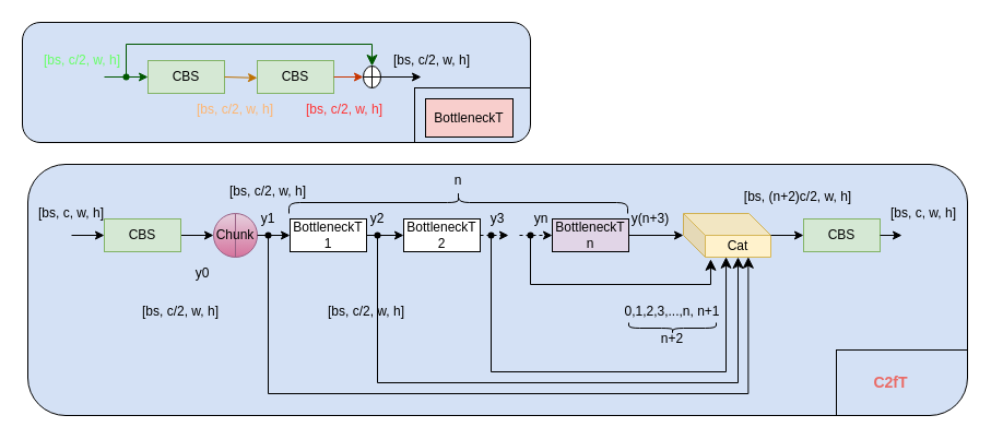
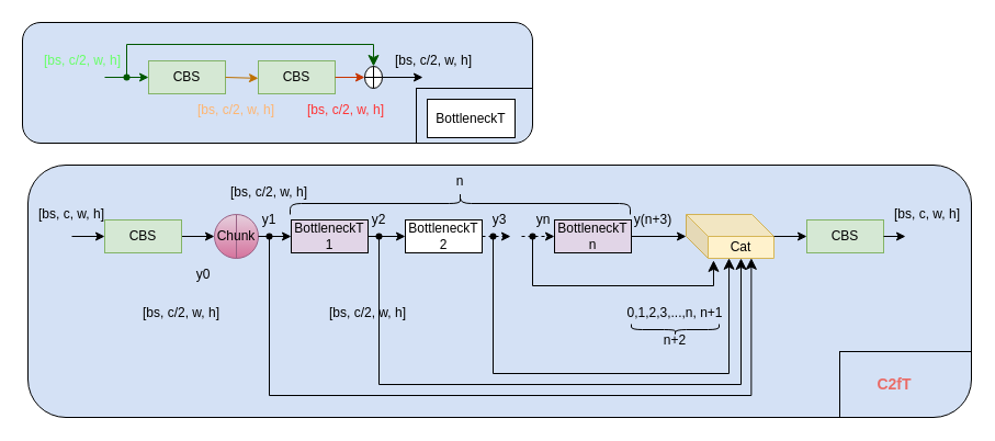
  <mxCell id="0" />
  <mxCell id="1" parent="0" />
  <mxCell id="2" value="" style="rounded=1;whiteSpace=wrap;html=1;fillColor=#D4E1F5;fillStyle=auto;glass=0;" vertex="1" parent="1"><mxGeometry x="20" y="20" width="465" height="110" as="geometry" /></mxCell>
  <mxCell id="3" value="" style="rounded=1;whiteSpace=wrap;html=1;fillColor=#D4E1F5;fillStyle=auto;glass=0;" parent="1" vertex="1"><mxGeometry x="25" y="150" width="860" height="230" as="geometry" /></mxCell>
  <mxCell id="4" style="edgeStyle=orthogonalEdgeStyle;rounded=0;orthogonalLoop=1;jettySize=auto;html=1;exitX=1;exitY=0.5;exitDx=0;exitDy=0;entryX=0;entryY=0.5;entryDx=0;entryDy=0;" parent="1" source="5" target="7" edge="1"><mxGeometry relative="1" as="geometry" /></mxCell>
  <mxCell id="5" value="CBS" style="rounded=0;whiteSpace=wrap;html=1;fillColor=#d5e8d4;strokeColor=#82b366;" parent="1" vertex="1"><mxGeometry x="95" y="200" width="70" height="30" as="geometry" /></mxCell>
  <mxCell id="6" value="CBS" style="rounded=0;whiteSpace=wrap;html=1;fillColor=#d5e8d4;strokeColor=#82b366;" parent="1" vertex="1"><mxGeometry x="735" y="200" width="70" height="30" as="geometry" /></mxCell>
  <mxCell id="7" value="&lt;font style=&quot;vertical-align: inherit;&quot;&gt;&lt;font style=&quot;vertical-align: inherit;&quot;&gt;Chunk&lt;/font&gt;&lt;/font&gt;" style="shape=lineEllipse;line=vertical;perimeter=ellipsePerimeter;whiteSpace=wrap;html=1;backgroundOutline=1;fillColor=#e6d0de;gradientColor=#d5739d;strokeColor=#996185;" parent="1" vertex="1"><mxGeometry x="195" y="195" width="40" height="40" as="geometry" /></mxCell>
  <mxCell id="8" value="Cat" style="shape=cube;whiteSpace=wrap;html=1;boundedLbl=1;backgroundOutline=1;darkOpacity=0.05;darkOpacity2=0.1;fillColor=#fff2cc;strokeColor=#d6b656;" parent="1" vertex="1"><mxGeometry x="625" y="195" width="80" height="40" as="geometry" /></mxCell>
  <mxCell id="9" value="" style="endArrow=classic;html=1;rounded=0;exitX=1;exitY=0.5;exitDx=0;exitDy=0;entryX=0;entryY=0.5;entryDx=0;entryDy=0;" parent="1" source="7" edge="1"><mxGeometry width="50" height="50" relative="1" as="geometry"><mxPoint x="235" y="230" as="sourcePoint" /><mxPoint x="265" y="215" as="targetPoint" /><Array as="points"><mxPoint x="245" y="215" /></Array></mxGeometry></mxCell>
  <mxCell id="10" value="" style="endArrow=classic;html=1;rounded=0;exitX=1;exitY=0.5;exitDx=0;exitDy=0;entryX=0;entryY=0.5;entryDx=0;entryDy=0;" parent="1" edge="1"><mxGeometry width="50" height="50" relative="1" as="geometry"><mxPoint x="335" y="215" as="sourcePoint" /><mxPoint x="369" y="215" as="targetPoint" /></mxGeometry></mxCell>
  <mxCell id="11" value="" style="endArrow=classic;html=1;rounded=0;exitX=1;exitY=0.5;exitDx=0;exitDy=0;" parent="1" target="8" edge="1"><mxGeometry width="50" height="50" relative="1" as="geometry"><mxPoint x="575" y="215" as="sourcePoint" /><mxPoint x="385" y="300" as="targetPoint" /></mxGeometry></mxCell>
  <mxCell id="12" value="" style="endArrow=classic;html=1;rounded=0;exitX=0;exitY=0;exitDx=80;exitDy=20;exitPerimeter=0;" parent="1" source="8" target="6" edge="1"><mxGeometry width="50" height="50" relative="1" as="geometry"><mxPoint x="335" y="350" as="sourcePoint" /><mxPoint x="385" y="300" as="targetPoint" /></mxGeometry></mxCell>
  <mxCell id="13" value="" style="endArrow=classic;html=1;rounded=0;exitX=1;exitY=0.5;exitDx=0;exitDy=0;dashed=1;" parent="1" edge="1"><mxGeometry width="50" height="50" relative="1" as="geometry"><mxPoint x="439" y="215" as="sourcePoint" /><mxPoint x="465" y="215" as="targetPoint" /></mxGeometry></mxCell>
  <mxCell id="14" value="" style="endArrow=classic;html=1;rounded=0;entryX=0;entryY=0.5;entryDx=0;entryDy=0;dashed=1;" parent="1" edge="1"><mxGeometry width="50" height="50" relative="1" as="geometry"><mxPoint x="475" y="215" as="sourcePoint" /><mxPoint x="505" y="215" as="targetPoint" /></mxGeometry></mxCell>
  <mxCell id="15" value="y0" style="text;strokeColor=none;align=center;fillColor=none;html=1;verticalAlign=middle;whiteSpace=wrap;rounded=0;" parent="1" vertex="1"><mxGeometry x="175" y="240" width="20" height="20" as="geometry" /></mxCell>
  <mxCell id="16" value="y1" style="text;strokeColor=none;align=center;fillColor=none;html=1;verticalAlign=middle;whiteSpace=wrap;rounded=0;" parent="1" vertex="1"><mxGeometry x="235" y="190" width="20" height="20" as="geometry" /></mxCell>
  <mxCell id="17" value="" style="edgeStyle=elbowEdgeStyle;elbow=horizontal;endArrow=classic;html=1;curved=0;rounded=0;endSize=8;startSize=8;entryX=0.742;entryY=0.995;entryDx=0;entryDy=0;entryPerimeter=0;" parent="1" source="18" target="8" edge="1"><mxGeometry width="50" height="50" relative="1" as="geometry"><mxPoint x="245" y="280" as="sourcePoint" /><mxPoint x="672.8" y="345" as="targetPoint" /><Array as="points"><mxPoint x="465" y="360" /></Array></mxGeometry></mxCell>
  <mxCell id="18" value="" style="shape=waypoint;sketch=0;fillStyle=solid;size=6;pointerEvents=1;points=[];fillColor=none;resizable=0;rotatable=0;perimeter=centerPerimeter;snapToPoint=1;" parent="1" vertex="1"><mxGeometry x="235" y="205" width="20" height="20" as="geometry" /></mxCell>
  <mxCell id="19" value="y2" style="text;strokeColor=none;align=center;fillColor=none;html=1;verticalAlign=middle;whiteSpace=wrap;rounded=0;" parent="1" vertex="1"><mxGeometry x="335" y="190" width="20" height="20" as="geometry" /></mxCell>
  <mxCell id="20" value="" style="shape=waypoint;sketch=0;fillStyle=solid;size=6;pointerEvents=1;points=[];fillColor=none;resizable=0;rotatable=0;perimeter=centerPerimeter;snapToPoint=1;" parent="1" vertex="1"><mxGeometry x="335" y="205" width="20" height="20" as="geometry" /></mxCell>
  <mxCell id="21" value="" style="edgeStyle=elbowEdgeStyle;elbow=horizontal;endArrow=classic;html=1;curved=0;rounded=0;endSize=8;startSize=8;entryX=0;entryY=0;entryDx=50;entryDy=40;entryPerimeter=0;" parent="1" source="20" target="8" edge="1"><mxGeometry width="50" height="50" relative="1" as="geometry"><mxPoint x="435" y="290" as="sourcePoint" /><mxPoint x="645" y="320" as="targetPoint" /><Array as="points"><mxPoint x="365" y="350" /></Array></mxGeometry></mxCell>
  <mxCell id="22" value="y3" style="text;strokeColor=none;align=center;fillColor=none;html=1;verticalAlign=middle;whiteSpace=wrap;rounded=0;" parent="1" vertex="1"><mxGeometry x="445" y="190" width="20" height="20" as="geometry" /></mxCell>
  <mxCell id="23" value="" style="shape=waypoint;sketch=0;fillStyle=solid;size=6;pointerEvents=1;points=[];fillColor=none;resizable=0;rotatable=0;perimeter=centerPerimeter;snapToPoint=1;" parent="1" vertex="1"><mxGeometry x="439" y="205" width="20" height="20" as="geometry" /></mxCell>
  <mxCell id="24" value="" style="edgeStyle=segmentEdgeStyle;endArrow=classic;html=1;curved=0;rounded=0;endSize=8;startSize=8;entryX=0.488;entryY=0.995;entryDx=0;entryDy=0;entryPerimeter=0;" parent="1" source="23" target="8" edge="1"><mxGeometry width="50" height="50" relative="1" as="geometry"><mxPoint x="435" y="290" as="sourcePoint" /><mxPoint x="485" y="240" as="targetPoint" /><Array as="points"><mxPoint x="449" y="340" /><mxPoint x="664" y="340" /></Array></mxGeometry></mxCell>
  <mxCell id="25" value="yn" style="text;strokeColor=none;align=center;fillColor=none;html=1;verticalAlign=middle;whiteSpace=wrap;rounded=0;" parent="1" vertex="1"><mxGeometry x="485" y="190" width="20" height="20" as="geometry" /></mxCell>
  <mxCell id="26" value="y(n+3)" style="text;strokeColor=none;align=center;fillColor=none;html=1;verticalAlign=middle;whiteSpace=wrap;rounded=0;" parent="1" vertex="1"><mxGeometry x="585" y="190" width="20" height="20" as="geometry" /></mxCell>
  <mxCell id="27" value="" style="shape=waypoint;sketch=0;fillStyle=solid;size=6;pointerEvents=1;points=[];fillColor=none;resizable=0;rotatable=0;perimeter=centerPerimeter;snapToPoint=1;" parent="1" vertex="1"><mxGeometry x="475" y="205" width="20" height="20" as="geometry" /></mxCell>
  <mxCell id="28" value="" style="edgeStyle=segmentEdgeStyle;endArrow=classic;html=1;curved=0;rounded=0;endSize=8;startSize=8;entryX=0.312;entryY=1.046;entryDx=0;entryDy=0;entryPerimeter=0;" parent="1" source="27" target="8" edge="1"><mxGeometry width="50" height="50" relative="1" as="geometry"><mxPoint x="459" y="225" as="sourcePoint" /><mxPoint x="674" y="245" as="targetPoint" /><Array as="points"><mxPoint x="485" y="260" /><mxPoint x="650" y="260" /></Array></mxGeometry></mxCell>
  <mxCell id="29" value="0,1,2,3,...,n, n+1" style="text;strokeColor=none;align=center;fillColor=none;html=1;verticalAlign=middle;whiteSpace=wrap;rounded=0;" parent="1" vertex="1"><mxGeometry x="565" y="275" width="100" height="20" as="geometry" /></mxCell>
  <mxCell id="30" value="" style="shape=curlyBracket;whiteSpace=wrap;html=1;rounded=1;labelPosition=left;verticalLabelPosition=middle;align=right;verticalAlign=middle;rotation=90;" parent="1" vertex="1"><mxGeometry x="409" y="30" width="20" height="310" as="geometry" /></mxCell>
  <mxCell id="31" value="n" style="text;strokeColor=none;align=center;fillColor=none;html=1;verticalAlign=middle;whiteSpace=wrap;rounded=0;" parent="1" vertex="1"><mxGeometry x="389" y="150" width="60" height="30" as="geometry" /></mxCell>
  <mxCell id="32" value="" style="shape=curlyBracket;whiteSpace=wrap;html=1;rounded=1;flipH=1;labelPosition=right;verticalLabelPosition=middle;align=left;verticalAlign=middle;rotation=90;" parent="1" vertex="1"><mxGeometry x="610" y="260" width="10" height="80" as="geometry" /></mxCell>
  <mxCell id="33" value="n+2" style="text;strokeColor=none;align=center;fillColor=none;html=1;verticalAlign=middle;whiteSpace=wrap;rounded=0;" parent="1" vertex="1"><mxGeometry x="600" y="295" width="30" height="30" as="geometry" /></mxCell>
  <mxCell id="34" value="" style="endArrow=classic;html=1;rounded=0;entryX=0;entryY=0.5;entryDx=0;entryDy=0;" parent="1" target="5" edge="1"><mxGeometry width="50" height="50" relative="1" as="geometry"><mxPoint x="65" y="215" as="sourcePoint" /><mxPoint x="755" y="290" as="targetPoint" /></mxGeometry></mxCell>
  <mxCell id="35" value="" style="endArrow=classic;html=1;rounded=0;exitX=1;exitY=0.5;exitDx=0;exitDy=0;" parent="1" source="6" edge="1"><mxGeometry width="50" height="50" relative="1" as="geometry"><mxPoint x="705" y="340" as="sourcePoint" /><mxPoint x="825" y="215" as="targetPoint" /></mxGeometry></mxCell>
  <mxCell id="36" value="[bs, c, w, h]" style="text;strokeColor=none;align=center;fillColor=none;html=1;verticalAlign=middle;whiteSpace=wrap;rounded=0;" parent="1" vertex="1"><mxGeometry x="25" y="180" width="80" height="30" as="geometry" /></mxCell>
  <mxCell id="37" value="[bs, c, w, h]" style="text;strokeColor=none;align=center;fillColor=none;html=1;verticalAlign=middle;whiteSpace=wrap;rounded=0;" parent="1" vertex="1"><mxGeometry x="805" y="180" width="80" height="30" as="geometry" /></mxCell>
  <mxCell id="38" value="[bs, c/2, w, h]" style="text;strokeColor=none;align=center;fillColor=none;html=1;verticalAlign=middle;whiteSpace=wrap;rounded=0;" parent="1" vertex="1"><mxGeometry x="125" y="270" width="80" height="30" as="geometry" /></mxCell>
  <mxCell id="39" value="[bs, c/2, w, h]" style="text;strokeColor=none;align=center;fillColor=none;html=1;verticalAlign=middle;whiteSpace=wrap;rounded=0;" parent="1" vertex="1"><mxGeometry x="205" y="160" width="80" height="30" as="geometry" /></mxCell>
  <mxCell id="40" value="[bs, c/2, w, h]" style="text;strokeColor=none;align=center;fillColor=none;html=1;verticalAlign=middle;whiteSpace=wrap;rounded=0;" parent="1" vertex="1"><mxGeometry x="295" y="270" width="80" height="30" as="geometry" /></mxCell>
- <mxCell id="41" value="[bs, (n+2)c/2, w, h]" style="text;strokeColor=none;align=center;fillColor=none;html=1;verticalAlign=middle;whiteSpace=wrap;rounded=0;" parent="1" vertex="1"><mxGeometry x="675" y="165" width="110" height="30" as="geometry" /></mxCell>
  <mxCell id="42" value="CBS" style="rounded=0;whiteSpace=wrap;html=1;fillColor=#d5e8d4;strokeColor=#82b366;" parent="1" vertex="1"><mxGeometry x="135" y="55" width="70" height="30" as="geometry" /></mxCell>
  <mxCell id="43" value="" style="endArrow=classic;html=1;rounded=0;entryX=0;entryY=0.5;entryDx=0;entryDy=0;fillColor=#008a00;strokeColor=#005700;" parent="1" target="42" edge="1"><mxGeometry width="50" height="50" relative="1" as="geometry"><mxPoint x="95" y="70" as="sourcePoint" /><mxPoint x="465" y="-110" as="targetPoint" /></mxGeometry></mxCell>
  <mxCell id="44" value="CBS" style="rounded=0;whiteSpace=wrap;html=1;fillColor=#d5e8d4;strokeColor=#82b366;" parent="1" vertex="1"><mxGeometry x="235" y="55" width="70" height="30" as="geometry" /></mxCell>
  <mxCell id="45" value="" style="endArrow=classic;html=1;rounded=0;entryX=0;entryY=0.529;entryDx=0;entryDy=0;exitX=1;exitY=0.5;exitDx=0;exitDy=0;entryPerimeter=0;fillColor=#f0a30a;strokeColor=#BD7000;" parent="1" source="42" target="44" edge="1"><mxGeometry width="50" height="50" relative="1" as="geometry"><mxPoint x="105" y="80" as="sourcePoint" /><mxPoint x="145" y="80" as="targetPoint" /></mxGeometry></mxCell>
  <mxCell id="46" value="" style="shape=orEllipse;perimeter=ellipsePerimeter;whiteSpace=wrap;html=1;backgroundOutline=1;" parent="1" vertex="1"><mxGeometry x="332" y="60" width="16" height="20" as="geometry" /></mxCell>
  <mxCell id="47" value="" style="endArrow=classic;html=1;rounded=0;entryX=0;entryY=0.5;entryDx=0;entryDy=0;exitX=1;exitY=0.5;exitDx=0;exitDy=0;fillColor=#fa6800;strokeColor=#C73500;" parent="1" source="44" target="46" edge="1"><mxGeometry width="50" height="50" relative="1" as="geometry"><mxPoint x="215" y="80" as="sourcePoint" /><mxPoint x="245" y="81" as="targetPoint" /></mxGeometry></mxCell>
  <mxCell id="48" value="" style="shape=waypoint;sketch=0;fillStyle=solid;size=6;pointerEvents=1;points=[];fillColor=#008a00;resizable=0;rotatable=0;perimeter=centerPerimeter;snapToPoint=1;fontColor=#ffffff;strokeColor=#005700;" parent="1" vertex="1"><mxGeometry x="105" y="60" width="20" height="20" as="geometry" /></mxCell>
  <mxCell id="49" value="" style="edgeStyle=segmentEdgeStyle;endArrow=classic;html=1;curved=0;rounded=0;endSize=8;startSize=8;entryX=0.5;entryY=0;entryDx=0;entryDy=0;fillColor=#008a00;strokeColor=#005700;" parent="1" source="48" target="46" edge="1"><mxGeometry width="50" height="50" relative="1" as="geometry"><mxPoint x="315" y="60" as="sourcePoint" /><mxPoint x="365" y="10" as="targetPoint" /><Array as="points"><mxPoint x="115" y="40" /><mxPoint x="340" y="40" /></Array></mxGeometry></mxCell>
  <mxCell id="50" value="" style="endArrow=classic;html=1;rounded=0;exitX=1;exitY=0.5;exitDx=0;exitDy=0;" parent="1" source="46" edge="1"><mxGeometry width="50" height="50" relative="1" as="geometry"><mxPoint x="409" y="85" as="sourcePoint" /><mxPoint x="385" y="70" as="targetPoint" /></mxGeometry></mxCell>
  <mxCell id="51" value="&lt;font color=&quot;#66ff66&quot;&gt;[bs, c/2, w, h]&lt;/font&gt;" style="text;strokeColor=none;align=center;fillColor=none;html=1;verticalAlign=middle;whiteSpace=wrap;rounded=0;" vertex="1" parent="1"><mxGeometry x="35" y="40" width="80" height="30" as="geometry" /></mxCell>
  <mxCell id="52" value="&lt;font color=&quot;#ffb570&quot;&gt;[bs, c/2, w, h]&lt;/font&gt;" style="text;strokeColor=none;align=center;fillColor=none;html=1;verticalAlign=middle;whiteSpace=wrap;rounded=0;" vertex="1" parent="1"><mxGeometry x="175" y="85" width="80" height="30" as="geometry" /></mxCell>
  <mxCell id="53" value="&lt;font color=&quot;#ff3333&quot;&gt;[bs, c/2, w, h]&lt;/font&gt;" style="text;strokeColor=none;align=center;fillColor=none;html=1;verticalAlign=middle;whiteSpace=wrap;rounded=0;" vertex="1" parent="1"><mxGeometry x="275" y="85" width="80" height="30" as="geometry" /></mxCell>
  <mxCell id="54" value="[bs, c/2, w, h]" style="text;strokeColor=none;align=center;fillColor=none;html=1;verticalAlign=middle;whiteSpace=wrap;rounded=0;" vertex="1" parent="1"><mxGeometry x="355" y="40" width="80" height="30" as="geometry" /></mxCell>
  <mxCell id="55" value="" style="shape=partialRectangle;whiteSpace=wrap;html=1;bottom=0;right=0;fillColor=none;" vertex="1" parent="1"><mxGeometry x="765" y="320" width="120" height="60" as="geometry" /></mxCell>
  <mxCell id="56" value="" style="shape=partialRectangle;whiteSpace=wrap;html=1;bottom=0;right=0;fillColor=none;" vertex="1" parent="1"><mxGeometry x="379" y="80" width="106" height="50" as="geometry" /></mxCell>
  <mxCell id="57" value="&lt;h3&gt;&lt;font color=&quot;#ea6b66&quot;&gt;C2fT&lt;/font&gt;&lt;/h3&gt;" style="text;strokeColor=none;align=center;fillColor=none;html=1;verticalAlign=middle;whiteSpace=wrap;rounded=0;" vertex="1" parent="1"><mxGeometry x="785" y="335" width="60" height="30" as="geometry" /></mxCell>
- <mxCell id="58" value="BottleneckT&lt;br style=&quot;border-color: var(--border-color);&quot;&gt;1" style="rounded=0;whiteSpace=wrap;html=1;" vertex="1" parent="1"><mxGeometry x="265" y="200" width="70" height="30" as="geometry" /></mxCell>
+ <mxCell id="58" value="BottleneckT&lt;br style=&quot;border-color: var(--border-color);&quot;&gt;1" style="rounded=0;whiteSpace=wrap;html=1;fillColor=#e1d5e7;" vertex="1" parent="1"><mxGeometry x="265" y="200" width="70" height="30" as="geometry" /></mxCell>
  <mxCell id="59" value="BottleneckT&lt;br style=&quot;border-color: var(--border-color);&quot;&gt;2" style="rounded=0;whiteSpace=wrap;html=1;" vertex="1" parent="1"><mxGeometry x="369" y="200" width="70" height="30" as="geometry" /></mxCell>
  <mxCell id="60" value="BottleneckT&lt;br style=&quot;border-color: var(--border-color);&quot;&gt;n" style="rounded=0;whiteSpace=wrap;html=1;fillColor=#e1d5e7;" vertex="1" parent="1"><mxGeometry x="505" y="200" width="70" height="30" as="geometry" /></mxCell>
- <mxCell id="61" value="BottleneckT" style="rounded=0;whiteSpace=wrap;html=1;fillColor=#f8cecc;" vertex="1" parent="1"><mxGeometry x="389" y="90" width="80" height="35" as="geometry" /></mxCell>
+ <mxCell id="61" value="BottleneckT" style="rounded=0;whiteSpace=wrap;html=1;" vertex="1" parent="1"><mxGeometry x="389" y="90" width="80" height="35" as="geometry" /></mxCell>
